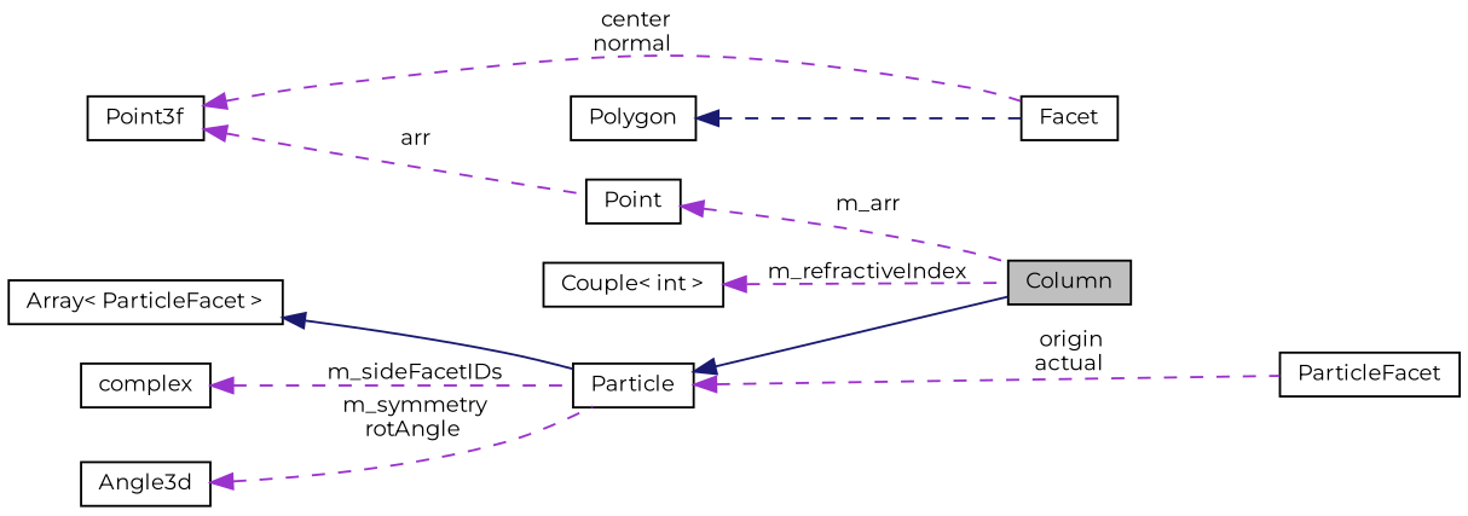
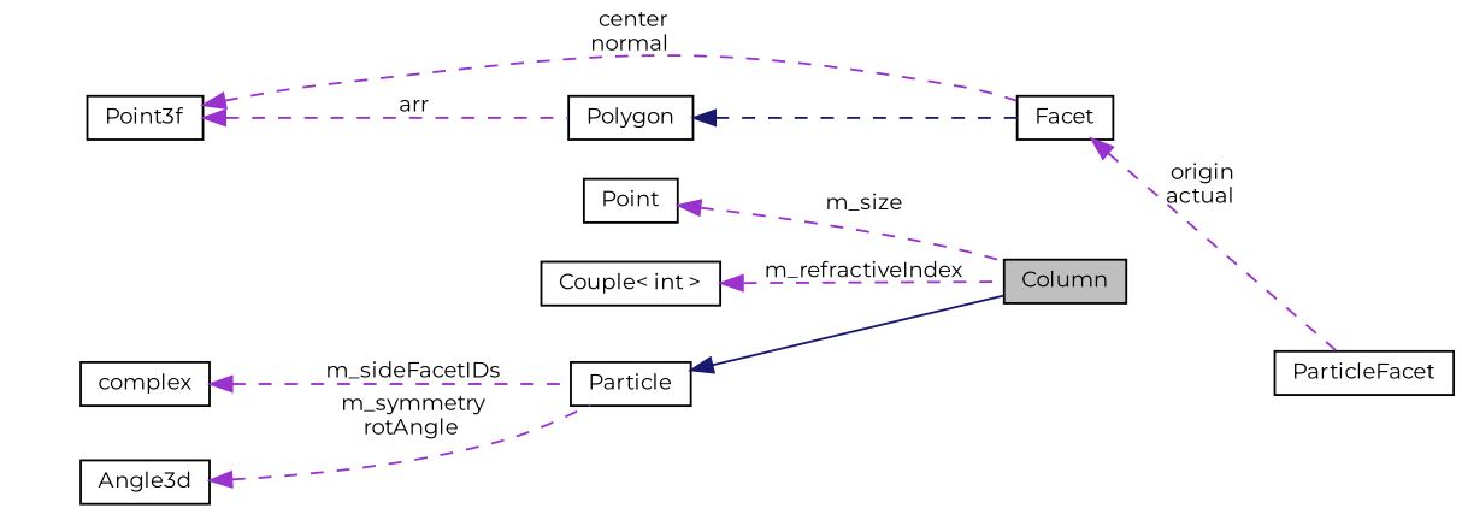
  digraph {
    fontname=Montserrat
    rankdir=LR
    node [color=black fillcolor=white fontname=Montserrat fontsize=10 shape=record style=filled]
    edge [color=darkorchid3 dir=back fontname=Montserrat fontsize=10 labelfontname=Helvetica labelfontsize=10 style=dashed]
    n1 [fillcolor=grey75 fontcolor=black height=0.2 label=Column width=0.4]
    n2 [height=0.2 label=Particle width=0.4]
-   n3 [height=0.2 label="Array\< ParticleFacet \>" width=0.4]
    n4 [height=0.2 label=ParticleFacet width=0.4]
    n5 [height=0.2 label=Facet width=0.4]
    n6 [height=0.2 label=Polygon width=0.4]
    n7 [height=0.2 label=Point3f width=0.4]
    n8 [height=0.2 label=complex width=0.4]
    n9 [height=0.2 label=Angle3d width=0.4]
    n10 [height=0.2 label=Point width=0.4]
    n11 [height=0.2 label="Couple\< int \>" width=0.4]
    n2 -> n1 [color=midnightblue style=solid]
-   n3 -> n2 [color=midnightblue style=solid]
-   n2 -> n4 [label=" origin\nactual"]
+   n5 -> n4 [label=" origin\nactual"]
    n6 -> n5 [color=midnightblue]
    n7 -> n5 [label=" center\nnormal"]
-   n7 -> n10 [label=" arr"]
+   n7 -> n6 [label=" arr"]
    n8 -> n2 [label=" m_sideFacetIDs"]
    n9 -> n2 [label=" m_symmetry\nrotAngle"]
-   n10 -> n1 [label=" m_arr"]
+   n10 -> n1 [label=" m_size"]
    n11 -> n1 [label=" m_refractiveIndex"]
  }
